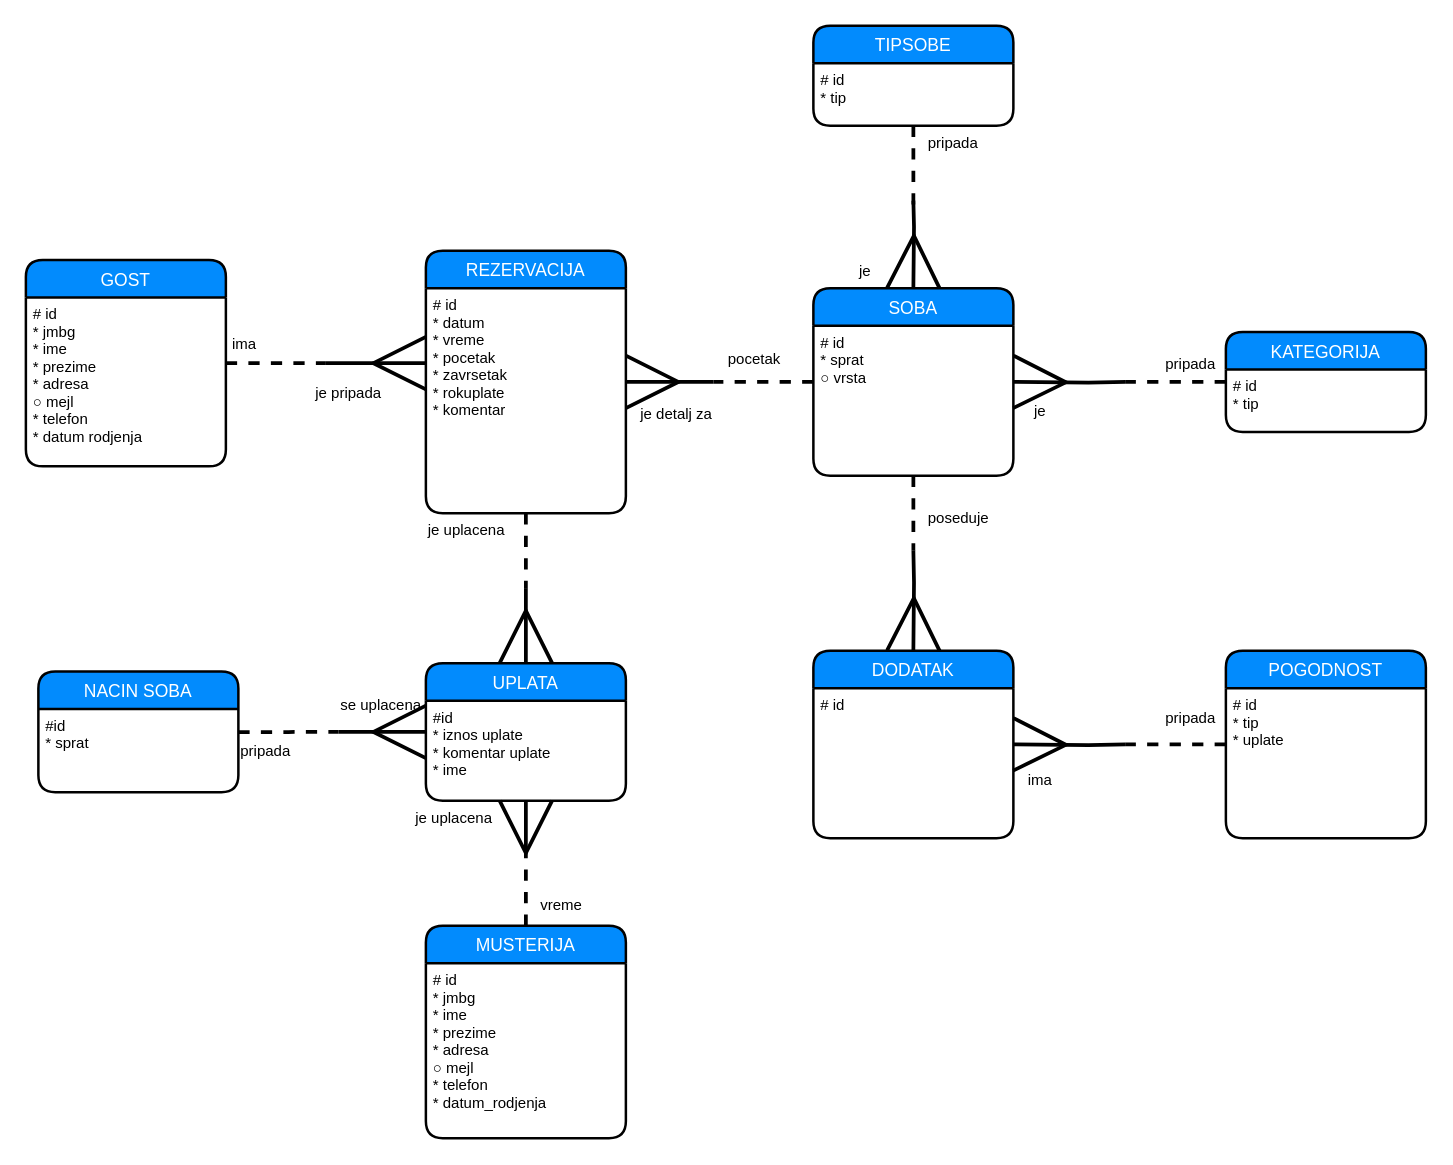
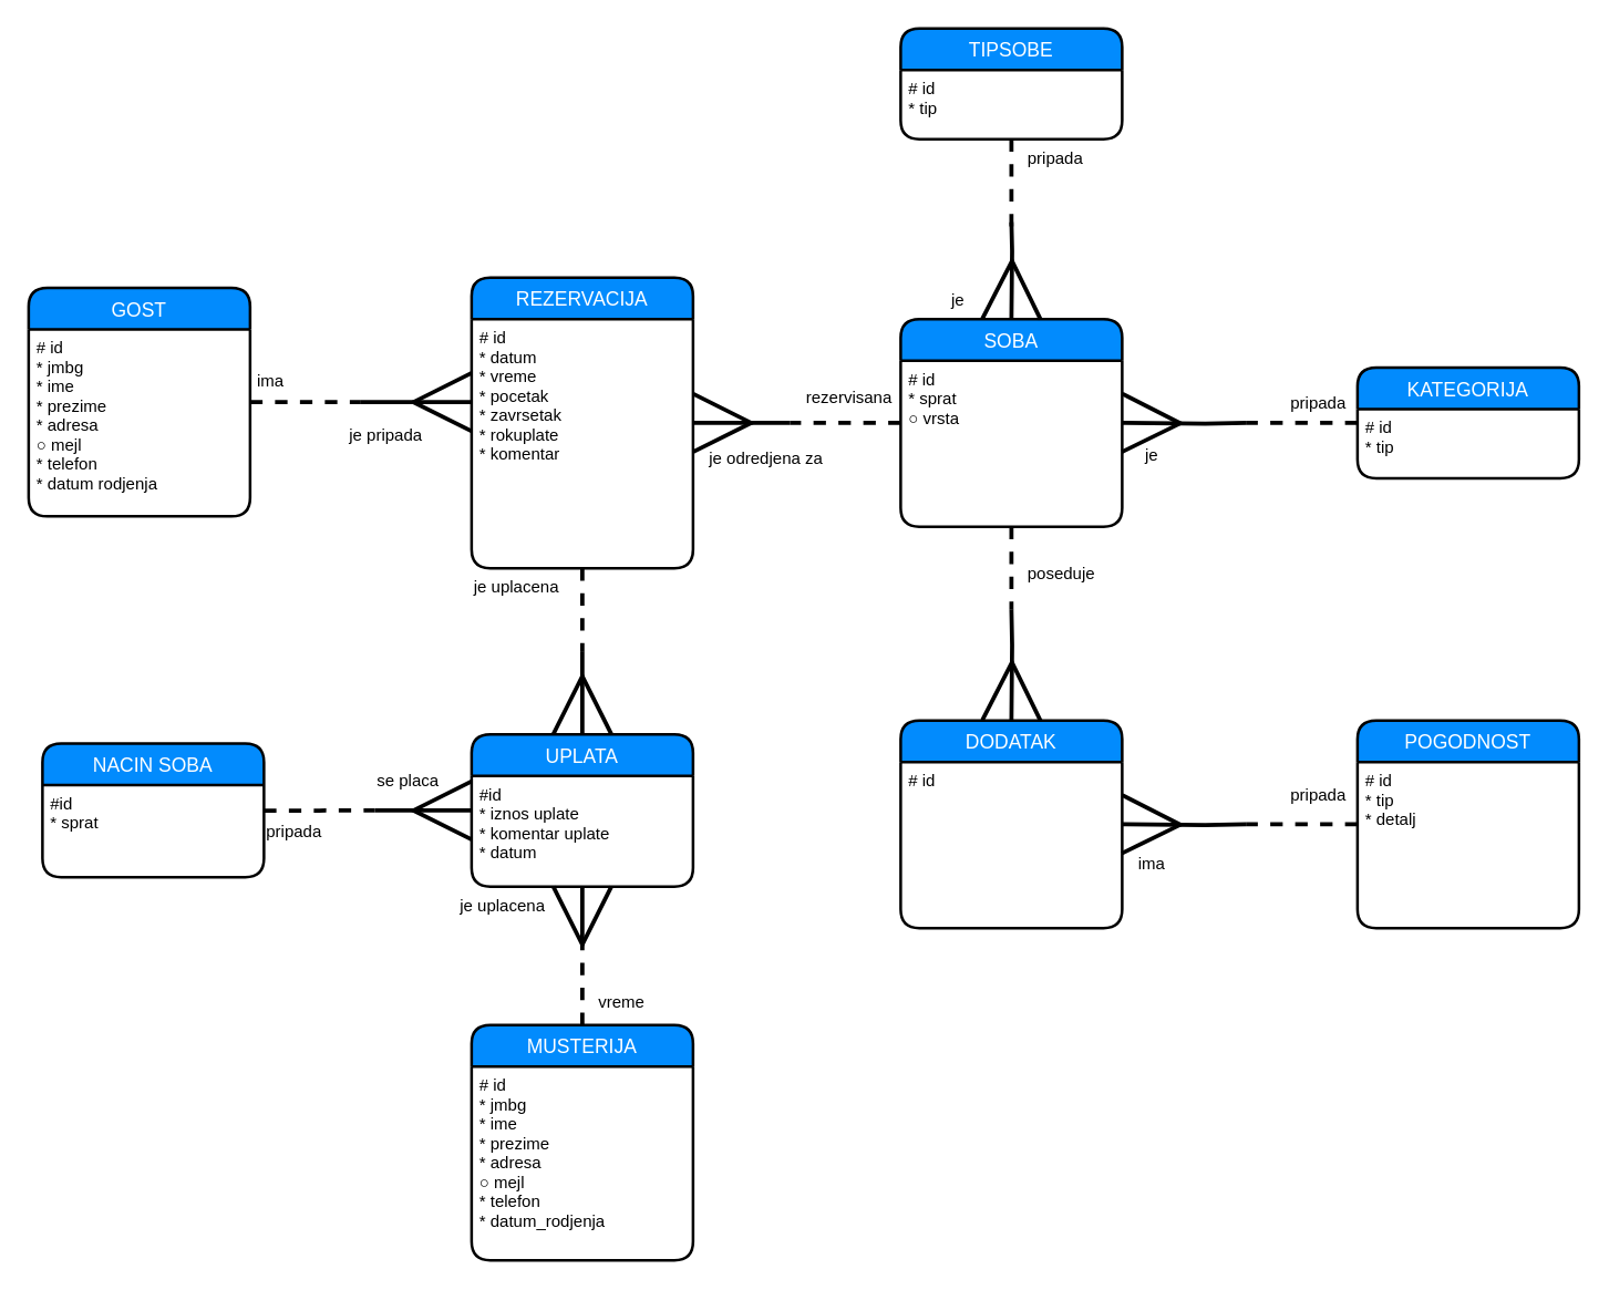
  <mxCell id="0" />
  <mxCell id="1" parent="0" />
  <mxCell id="2" style="edgeStyle=orthogonalEdgeStyle;rounded=0;orthogonalLoop=1;jettySize=auto;html=1;startSize=38;endArrow=none;endFill=0;endSize=38;strokeWidth=3;fontColor=#FFFFFF;dashed=1;" parent="1" source="3" edge="1"><mxGeometry relative="1" as="geometry"><mxPoint x="570" y="305" as="targetPoint" /></mxGeometry></mxCell>
  <mxCell id="3" value="SOBA" style="swimlane;childLayout=stackLayout;horizontal=1;startSize=30;horizontalStack=0;rounded=1;fontSize=14;fontStyle=0;strokeWidth=2;resizeParent=0;resizeLast=1;shadow=0;dashed=0;align=center;fillColor=#028BFD;fontColor=#FFFFFF;" parent="1" vertex="1"><mxGeometry x="650" y="230" width="160" height="150" as="geometry" /></mxCell>
  <mxCell id="4" value="# id&#10;* sprat&#10;○ vrsta&#10;" style="align=left;strokeColor=none;fillColor=none;spacingLeft=4;fontSize=12;verticalAlign=top;resizable=0;rotatable=0;part=1;" parent="3" vertex="1"><mxGeometry y="30" width="160" height="120" as="geometry" /></mxCell>
  <mxCell id="5" value="TIPSOBE" style="swimlane;childLayout=stackLayout;horizontal=1;startSize=30;horizontalStack=0;rounded=1;fontSize=14;fontStyle=0;strokeWidth=2;resizeParent=0;resizeLast=1;shadow=0;dashed=0;align=center;fillColor=#028BFD;fontColor=#FFFFFF;" parent="1" vertex="1"><mxGeometry x="650" y="20" width="160" height="80" as="geometry" /></mxCell>
  <mxCell id="6" value="# id&#10;* tip&#10;" style="align=left;strokeColor=none;fillColor=none;spacingLeft=4;fontSize=12;verticalAlign=top;resizable=0;rotatable=0;part=1;" parent="5" vertex="1"><mxGeometry y="30" width="160" height="50" as="geometry" /></mxCell>
  <mxCell id="7" style="edgeStyle=orthogonalEdgeStyle;rounded=0;orthogonalLoop=1;jettySize=auto;html=1;entryX=0.5;entryY=0;entryDx=0;entryDy=0;startSize=38;endArrow=ERmany;endFill=0;endSize=38;strokeWidth=3;fontColor=#FFFFFF;" parent="1" target="3" edge="1"><mxGeometry relative="1" as="geometry"><mxPoint x="730" y="160" as="sourcePoint" /></mxGeometry></mxCell>
  <mxCell id="8" style="edgeStyle=orthogonalEdgeStyle;rounded=0;orthogonalLoop=1;jettySize=auto;html=1;startSize=38;endArrow=none;endFill=0;endSize=38;strokeWidth=3;fontColor=#FFFFFF;dashed=1;" parent="1" source="6" edge="1"><mxGeometry relative="1" as="geometry"><mxPoint x="730" y="170" as="targetPoint" /></mxGeometry></mxCell>
  <mxCell id="9" style="edgeStyle=orthogonalEdgeStyle;rounded=0;orthogonalLoop=1;jettySize=auto;html=1;entryX=1;entryY=0.5;entryDx=0;entryDy=0;startSize=38;endArrow=ERmany;endFill=0;endSize=38;strokeWidth=3;fontColor=#FFFFFF;" parent="1" target="3" edge="1"><mxGeometry relative="1" as="geometry"><mxPoint x="900" y="305" as="sourcePoint" /></mxGeometry></mxCell>
  <mxCell id="10" style="edgeStyle=orthogonalEdgeStyle;rounded=0;orthogonalLoop=1;jettySize=auto;html=1;startSize=38;endArrow=none;endFill=0;endSize=38;strokeWidth=3;fontColor=#FFFFFF;dashed=1;" parent="1" source="11" edge="1"><mxGeometry relative="1" as="geometry"><mxPoint x="900" y="305" as="targetPoint" /></mxGeometry></mxCell>
  <mxCell id="11" value="KATEGORIJA" style="swimlane;childLayout=stackLayout;horizontal=1;startSize=30;horizontalStack=0;rounded=1;fontSize=14;fontStyle=0;strokeWidth=2;resizeParent=0;resizeLast=1;shadow=0;dashed=0;align=center;fillColor=#028BFD;fontColor=#FFFFFF;" parent="1" vertex="1"><mxGeometry x="980" y="265" width="160" height="80" as="geometry" /></mxCell>
  <mxCell id="12" value="# id&#10;* tip&#10;" style="align=left;strokeColor=none;fillColor=none;spacingLeft=4;fontSize=12;verticalAlign=top;resizable=0;rotatable=0;part=1;" parent="11" vertex="1"><mxGeometry y="30" width="160" height="50" as="geometry" /></mxCell>
  <mxCell id="13" style="edgeStyle=orthogonalEdgeStyle;rounded=0;orthogonalLoop=1;jettySize=auto;html=1;startSize=38;endArrow=none;endFill=0;endSize=38;strokeWidth=3;fontColor=#FFFFFF;startArrow=ERmany;startFill=0;" parent="1" source="35" edge="1"><mxGeometry relative="1" as="geometry"><mxPoint x="570" y="305" as="targetPoint" /></mxGeometry></mxCell>
  <mxCell id="14" style="edgeStyle=orthogonalEdgeStyle;rounded=0;orthogonalLoop=1;jettySize=auto;html=1;startArrow=ERmany;startFill=0;startSize=38;endArrow=none;endFill=0;endSize=38;strokeWidth=3;fontColor=#FFFFFF;exitX=0.5;exitY=0;exitDx=0;exitDy=0;" parent="1" source="44" edge="1"><mxGeometry relative="1" as="geometry"><mxPoint x="420" y="470" as="targetPoint" /><mxPoint x="420" y="470" as="sourcePoint" /></mxGeometry></mxCell>
  <mxCell id="15" value="DODATAK" style="swimlane;childLayout=stackLayout;horizontal=1;startSize=30;horizontalStack=0;rounded=1;fontSize=14;fontStyle=0;strokeWidth=2;resizeParent=0;resizeLast=1;shadow=0;dashed=0;align=center;fillColor=#028BFD;fontColor=#FFFFFF;" parent="1" vertex="1"><mxGeometry x="650" y="520" width="160" height="150" as="geometry" /></mxCell>
  <mxCell id="16" value="# id" style="align=left;strokeColor=none;fillColor=none;spacingLeft=4;fontSize=12;verticalAlign=top;resizable=0;rotatable=0;part=1;" parent="15" vertex="1"><mxGeometry y="30" width="160" height="120" as="geometry" /></mxCell>
  <mxCell id="17" style="edgeStyle=orthogonalEdgeStyle;rounded=0;orthogonalLoop=1;jettySize=auto;html=1;entryX=0.5;entryY=0;entryDx=0;entryDy=0;startArrow=none;startFill=0;startSize=38;endArrow=ERmany;endFill=0;endSize=38;strokeWidth=3;fontColor=#FFFFFF;" parent="1" target="15" edge="1"><mxGeometry relative="1" as="geometry"><mxPoint x="730" y="440" as="sourcePoint" /></mxGeometry></mxCell>
  <mxCell id="18" style="edgeStyle=orthogonalEdgeStyle;rounded=0;orthogonalLoop=1;jettySize=auto;html=1;startArrow=none;startFill=0;startSize=38;endArrow=none;endFill=0;endSize=38;strokeWidth=3;fontColor=#FFFFFF;dashed=1;" parent="1" source="4" edge="1"><mxGeometry relative="1" as="geometry"><mxPoint x="730" y="440" as="targetPoint" /></mxGeometry></mxCell>
  <mxCell id="19" style="edgeStyle=orthogonalEdgeStyle;rounded=0;orthogonalLoop=1;jettySize=auto;html=1;entryX=1;entryY=0.375;entryDx=0;entryDy=0;entryPerimeter=0;startArrow=none;startFill=0;startSize=38;endArrow=ERmany;endFill=0;endSize=38;strokeWidth=3;fontColor=#FFFFFF;" parent="1" target="16" edge="1"><mxGeometry relative="1" as="geometry"><mxPoint x="900" y="595" as="sourcePoint" /></mxGeometry></mxCell>
  <mxCell id="20" style="edgeStyle=orthogonalEdgeStyle;rounded=0;orthogonalLoop=1;jettySize=auto;html=1;startArrow=none;startFill=0;startSize=38;endArrow=none;endFill=0;endSize=38;strokeWidth=3;fontColor=#FFFFFF;dashed=1;" parent="1" source="21" edge="1"><mxGeometry relative="1" as="geometry"><mxPoint x="900" y="595" as="targetPoint" /></mxGeometry></mxCell>
  <mxCell id="21" value="POGODNOST" style="swimlane;childLayout=stackLayout;horizontal=1;startSize=30;horizontalStack=0;rounded=1;fontSize=14;fontStyle=0;strokeWidth=2;resizeParent=0;resizeLast=1;shadow=0;dashed=0;align=center;fillColor=#028BFD;fontColor=#FFFFFF;" parent="1" vertex="1"><mxGeometry x="980" y="520" width="160" height="150" as="geometry" /></mxCell>
- <mxCell id="22" value="# id&#10;* tip&#10;* uplate&#10;&#10;" style="align=left;strokeColor=none;fillColor=none;spacingLeft=4;fontSize=12;verticalAlign=top;resizable=0;rotatable=0;part=1;" parent="21" vertex="1"><mxGeometry y="30" width="160" height="120" as="geometry" /></mxCell>
+ <mxCell id="22" value="# id&#10;* tip&#10;* detalj&#10;&#10;" style="align=left;strokeColor=none;fillColor=none;spacingLeft=4;fontSize=12;verticalAlign=top;resizable=0;rotatable=0;part=1;" parent="21" vertex="1"><mxGeometry y="30" width="160" height="120" as="geometry" /></mxCell>
  <mxCell id="23" value="&lt;font color=&quot;#00000000&quot;&gt;ima&lt;/font&gt;" style="text;html=1;strokeColor=none;fillColor=none;align=center;verticalAlign=middle;whiteSpace=wrap;rounded=0;fontColor=#FFFFFF;" parent="1" vertex="1"><mxGeometry x="180" y="265" width="30" height="20" as="geometry" /></mxCell>
  <mxCell id="24" value="&lt;font color=&quot;#00000000&quot;&gt;je pripada&lt;br&gt;&lt;/font&gt;" style="text;whiteSpace=wrap;html=1;fontColor=#FFFFFF;" parent="1" vertex="1"><mxGeometry x="250" y="300" width="80" height="30" as="geometry" /></mxCell>
  <mxCell id="25" value="&lt;font color=&quot;#00000000&quot;&gt;je uplacena&lt;br&gt;&lt;/font&gt;" style="text;whiteSpace=wrap;html=1;fontColor=#FFFFFF;" parent="1" vertex="1"><mxGeometry x="340" y="410" width="90" height="30" as="geometry" /></mxCell>
- <mxCell id="26" value="&lt;font color=&quot;#00000000&quot;&gt;pocetak&lt;/font&gt;" style="text;whiteSpace=wrap;html=1;fontColor=#FFFFFF;" parent="1" vertex="1"><mxGeometry x="580" y="273" width="70" height="27" as="geometry" /></mxCell>
- <mxCell id="27" value="&lt;font color=&quot;#00000000&quot;&gt;je detalj za&lt;br&gt;&lt;/font&gt;" style="text;whiteSpace=wrap;html=1;fontColor=#FFFFFF;" parent="1" vertex="1"><mxGeometry x="510" y="316.5" width="90" height="27" as="geometry" /></mxCell>
+ <mxCell id="26" value="&lt;font color=&quot;#00000000&quot;&gt;rezervisana&lt;/font&gt;" style="text;whiteSpace=wrap;html=1;fontColor=#FFFFFF;" parent="1" vertex="1"><mxGeometry x="580" y="273" width="70" height="27" as="geometry" /></mxCell>
+ <mxCell id="27" value="&lt;font color=&quot;#00000000&quot;&gt;je odredjena za&lt;br&gt;&lt;/font&gt;" style="text;whiteSpace=wrap;html=1;fontColor=#FFFFFF;" parent="1" vertex="1"><mxGeometry x="510" y="316.5" width="90" height="27" as="geometry" /></mxCell>
  <mxCell id="28" value="&lt;font color=&quot;#00000000&quot;&gt;poseduje&lt;/font&gt;" style="text;whiteSpace=wrap;html=1;fontColor=#FFFFFF;" parent="1" vertex="1"><mxGeometry x="740" y="400" width="70" height="27" as="geometry" /></mxCell>
  <mxCell id="29" value="&lt;font color=&quot;#00000000&quot;&gt;ima&lt;/font&gt;" style="text;whiteSpace=wrap;html=1;fontColor=#FFFFFF;" parent="1" vertex="1"><mxGeometry x="820" y="610" width="40" height="27" as="geometry" /></mxCell>
  <mxCell id="30" value="&lt;font color=&quot;#00000000&quot;&gt;pripada&lt;/font&gt;" style="text;whiteSpace=wrap;html=1;fontColor=#FFFFFF;" parent="1" vertex="1"><mxGeometry x="930" y="560" width="40" height="27" as="geometry" /></mxCell>
  <mxCell id="31" value="&lt;font color=&quot;#00000000&quot;&gt;pripada&lt;/font&gt;" style="text;whiteSpace=wrap;html=1;fontColor=#FFFFFF;" parent="1" vertex="1"><mxGeometry x="930" y="276.5" width="50" height="27" as="geometry" /></mxCell>
  <mxCell id="32" value="&lt;font color=&quot;#00000000&quot;&gt;je&lt;/font&gt;" style="text;whiteSpace=wrap;html=1;fontColor=#FFFFFF;" parent="1" vertex="1"><mxGeometry x="825" y="315" width="50" height="27" as="geometry" /></mxCell>
  <mxCell id="33" value="&lt;font color=&quot;#00000000&quot;&gt;je&lt;/font&gt;" style="text;whiteSpace=wrap;html=1;fontColor=#FFFFFF;" parent="1" vertex="1"><mxGeometry x="685" y="203" width="20" height="27" as="geometry" /></mxCell>
  <mxCell id="34" value="&lt;font color=&quot;#00000000&quot;&gt;pripada&lt;/font&gt;" style="text;whiteSpace=wrap;html=1;fontColor=#FFFFFF;" parent="1" vertex="1"><mxGeometry x="740" y="100" width="80" height="27" as="geometry" /></mxCell>
  <mxCell id="35" value="REZERVACIJA" style="swimlane;childLayout=stackLayout;horizontal=1;startSize=30;horizontalStack=0;rounded=1;fontSize=14;fontStyle=0;strokeWidth=2;resizeParent=0;resizeLast=1;shadow=0;dashed=0;align=center;fillColor=#028BFD;fontColor=#FFFFFF;" parent="1" vertex="1"><mxGeometry x="340" y="200" width="160" height="210" as="geometry" /></mxCell>
  <mxCell id="36" value="# id&#10;* datum&#10;* vreme&#10;* pocetak&#10;* zavrsetak&#10;* rokuplate&#10;* komentar&#10;&#10;" style="align=left;strokeColor=none;fillColor=none;spacingLeft=4;fontSize=12;verticalAlign=top;resizable=0;rotatable=0;part=1;" parent="35" vertex="1"><mxGeometry y="30" width="160" height="180" as="geometry" /></mxCell>
  <mxCell id="37" style="edgeStyle=orthogonalEdgeStyle;rounded=0;orthogonalLoop=1;jettySize=auto;html=1;strokeWidth=3;endSize=38;startSize=38;endArrow=ERmany;endFill=0;" parent="1" edge="1"><mxGeometry relative="1" as="geometry"><mxPoint x="340" y="290" as="targetPoint" /><mxPoint x="260" y="290" as="sourcePoint" /></mxGeometry></mxCell>
  <mxCell id="38" style="edgeStyle=orthogonalEdgeStyle;rounded=0;orthogonalLoop=1;jettySize=auto;html=1;strokeWidth=3;endArrow=none;endFill=0;dashed=1;" parent="1" source="39" edge="1"><mxGeometry relative="1" as="geometry"><mxPoint x="260" y="290" as="targetPoint" /></mxGeometry></mxCell>
  <mxCell id="39" value="GOST" style="swimlane;childLayout=stackLayout;horizontal=1;startSize=30;horizontalStack=0;rounded=1;fontSize=14;fontStyle=0;strokeWidth=2;resizeParent=0;resizeLast=1;shadow=0;dashed=0;align=center;fillColor=#028BFD;fontColor=#FFFFFF;" parent="1" vertex="1"><mxGeometry x="20" y="207.5" width="160" height="165" as="geometry" /></mxCell>
  <mxCell id="40" value="# id&#10;* jmbg&#10;* ime&#10;* prezime&#10;* adresa&#10;○ mejl&#10;* telefon&#10;* datum rodjenja&#10;" style="align=left;strokeColor=none;fillColor=none;spacingLeft=4;fontSize=12;verticalAlign=top;resizable=0;rotatable=0;part=1;" parent="39" vertex="1"><mxGeometry y="30" width="160" height="135" as="geometry" /></mxCell>
  <mxCell id="41" style="edgeStyle=orthogonalEdgeStyle;rounded=0;orthogonalLoop=1;jettySize=auto;html=1;entryX=0.5;entryY=1;entryDx=0;entryDy=0;startArrow=none;startFill=0;endArrow=ERmany;endFill=0;strokeWidth=3;endSize=38;startSize=38;" parent="1" target="45" edge="1"><mxGeometry relative="1" as="geometry"><mxPoint x="420" y="680" as="sourcePoint" /></mxGeometry></mxCell>
  <mxCell id="42" style="edgeStyle=orthogonalEdgeStyle;rounded=0;orthogonalLoop=1;jettySize=auto;html=1;dashed=1;startArrow=none;startFill=0;startSize=38;endArrow=none;endFill=0;endSize=38;strokeWidth=3;" parent="1" source="51" edge="1"><mxGeometry relative="1" as="geometry"><mxPoint x="420" y="680" as="targetPoint" /></mxGeometry></mxCell>
  <mxCell id="43" style="edgeStyle=orthogonalEdgeStyle;rounded=0;orthogonalLoop=1;jettySize=auto;html=1;startSize=38;endArrow=none;endFill=0;endSize=38;strokeWidth=3;startArrow=ERmany;startFill=0;" edge="1" parent="1" source="44"><mxGeometry relative="1" as="geometry"><mxPoint x="270" y="585" as="targetPoint" /></mxGeometry></mxCell>
  <mxCell id="44" value="UPLATA" style="swimlane;childLayout=stackLayout;horizontal=1;startSize=30;horizontalStack=0;rounded=1;fontSize=14;fontStyle=0;strokeWidth=2;resizeParent=0;resizeLast=1;shadow=0;dashed=0;align=center;fillColor=#028BFD;fontColor=#FFFFFF;" parent="1" vertex="1"><mxGeometry x="340" y="530" width="160" height="110" as="geometry" /></mxCell>
- <mxCell id="45" value="#id&#10;* iznos uplate&#10;* komentar uplate&#10;* ime" style="align=left;strokeColor=none;fillColor=none;spacingLeft=4;fontSize=12;verticalAlign=top;resizable=0;rotatable=0;part=1;" parent="44" vertex="1"><mxGeometry y="30" width="160" height="80" as="geometry" /></mxCell>
+ <mxCell id="45" value="#id&#10;* iznos uplate&#10;* komentar uplate&#10;* datum" style="align=left;strokeColor=none;fillColor=none;spacingLeft=4;fontSize=12;verticalAlign=top;resizable=0;rotatable=0;part=1;" parent="44" vertex="1"><mxGeometry y="30" width="160" height="80" as="geometry" /></mxCell>
  <mxCell id="46" value="&lt;font color=&quot;#00000000&quot;&gt;pripada&lt;/font&gt;" style="text;whiteSpace=wrap;html=1;fontColor=#FFFFFF;" parent="1" vertex="1"><mxGeometry x="190" y="587" width="90" height="30" as="geometry" /></mxCell>
- <mxCell id="47" value="&lt;font color=&quot;#00000000&quot;&gt;se uplacena&lt;br&gt;&lt;/font&gt;" style="text;whiteSpace=wrap;html=1;fontColor=#FFFFFF;" parent="1" vertex="1"><mxGeometry x="270" y="550" width="90" height="30" as="geometry" /></mxCell>
+ <mxCell id="47" value="&lt;font color=&quot;#00000000&quot;&gt;se placa&lt;br&gt;&lt;/font&gt;" style="text;whiteSpace=wrap;html=1;fontColor=#FFFFFF;" parent="1" vertex="1"><mxGeometry x="270" y="550" width="90" height="30" as="geometry" /></mxCell>
  <mxCell id="48" value="&lt;font color=&quot;#00000000&quot;&gt;vreme&lt;br&gt;&lt;/font&gt;" style="text;whiteSpace=wrap;html=1;fontColor=#FFFFFF;" parent="1" vertex="1"><mxGeometry x="430" y="710" width="90" height="30" as="geometry" /></mxCell>
  <mxCell id="49" value="&lt;font color=&quot;#00000000&quot;&gt;je uplacena&lt;br&gt;&lt;/font&gt;" style="text;whiteSpace=wrap;html=1;fontColor=#FFFFFF;" parent="1" vertex="1"><mxGeometry x="330" y="640" width="90" height="30" as="geometry" /></mxCell>
  <mxCell id="50" style="edgeStyle=orthogonalEdgeStyle;rounded=0;orthogonalLoop=1;jettySize=auto;html=1;dashed=1;startArrow=none;startFill=0;startSize=38;endArrow=none;endFill=0;endSize=38;strokeWidth=3;" parent="1" source="36" edge="1"><mxGeometry relative="1" as="geometry"><mxPoint x="420" y="470" as="targetPoint" /></mxGeometry></mxCell>
  <mxCell id="51" value="MUSTERIJA" style="swimlane;childLayout=stackLayout;horizontal=1;startSize=30;horizontalStack=0;rounded=1;fontSize=14;fontStyle=0;strokeWidth=2;resizeParent=0;resizeLast=1;shadow=0;dashed=0;align=center;fillColor=#028BFD;fontColor=#FFFFFF;" parent="1" vertex="1"><mxGeometry x="340" y="740" width="160" height="170" as="geometry" /></mxCell>
  <mxCell id="52" value="# id&#10;* jmbg&#10;* ime&#10;* prezime&#10;* adresa&#10;○ mejl&#10;* telefon&#10;* datum_rodjenja" style="align=left;strokeColor=none;fillColor=none;spacingLeft=4;fontSize=12;verticalAlign=top;resizable=0;rotatable=0;part=1;" parent="51" vertex="1"><mxGeometry y="30" width="160" height="140" as="geometry" /></mxCell>
  <mxCell id="53" style="edgeStyle=orthogonalEdgeStyle;rounded=0;orthogonalLoop=1;jettySize=auto;html=1;startArrow=none;startFill=0;startSize=38;endArrow=none;endFill=0;endSize=38;strokeWidth=3;dashed=1;" edge="1" parent="1" source="54"><mxGeometry relative="1" as="geometry"><mxPoint x="270" y="585" as="targetPoint" /></mxGeometry></mxCell>
  <mxCell id="54" value="NACIN SOBA" style="swimlane;childLayout=stackLayout;horizontal=1;startSize=30;horizontalStack=0;rounded=1;fontSize=14;fontStyle=0;strokeWidth=2;resizeParent=0;resizeLast=1;shadow=0;dashed=0;align=center;fillColor=#028BFD;fontColor=#FFFFFF;" parent="1" vertex="1"><mxGeometry x="30" y="536.75" width="160" height="96.5" as="geometry" /></mxCell>
  <mxCell id="55" value="#id&#10;* sprat" style="align=left;strokeColor=none;fillColor=none;spacingLeft=4;fontSize=12;verticalAlign=top;resizable=0;rotatable=0;part=1;" parent="54" vertex="1"><mxGeometry y="30" width="160" height="66.5" as="geometry" /></mxCell>
